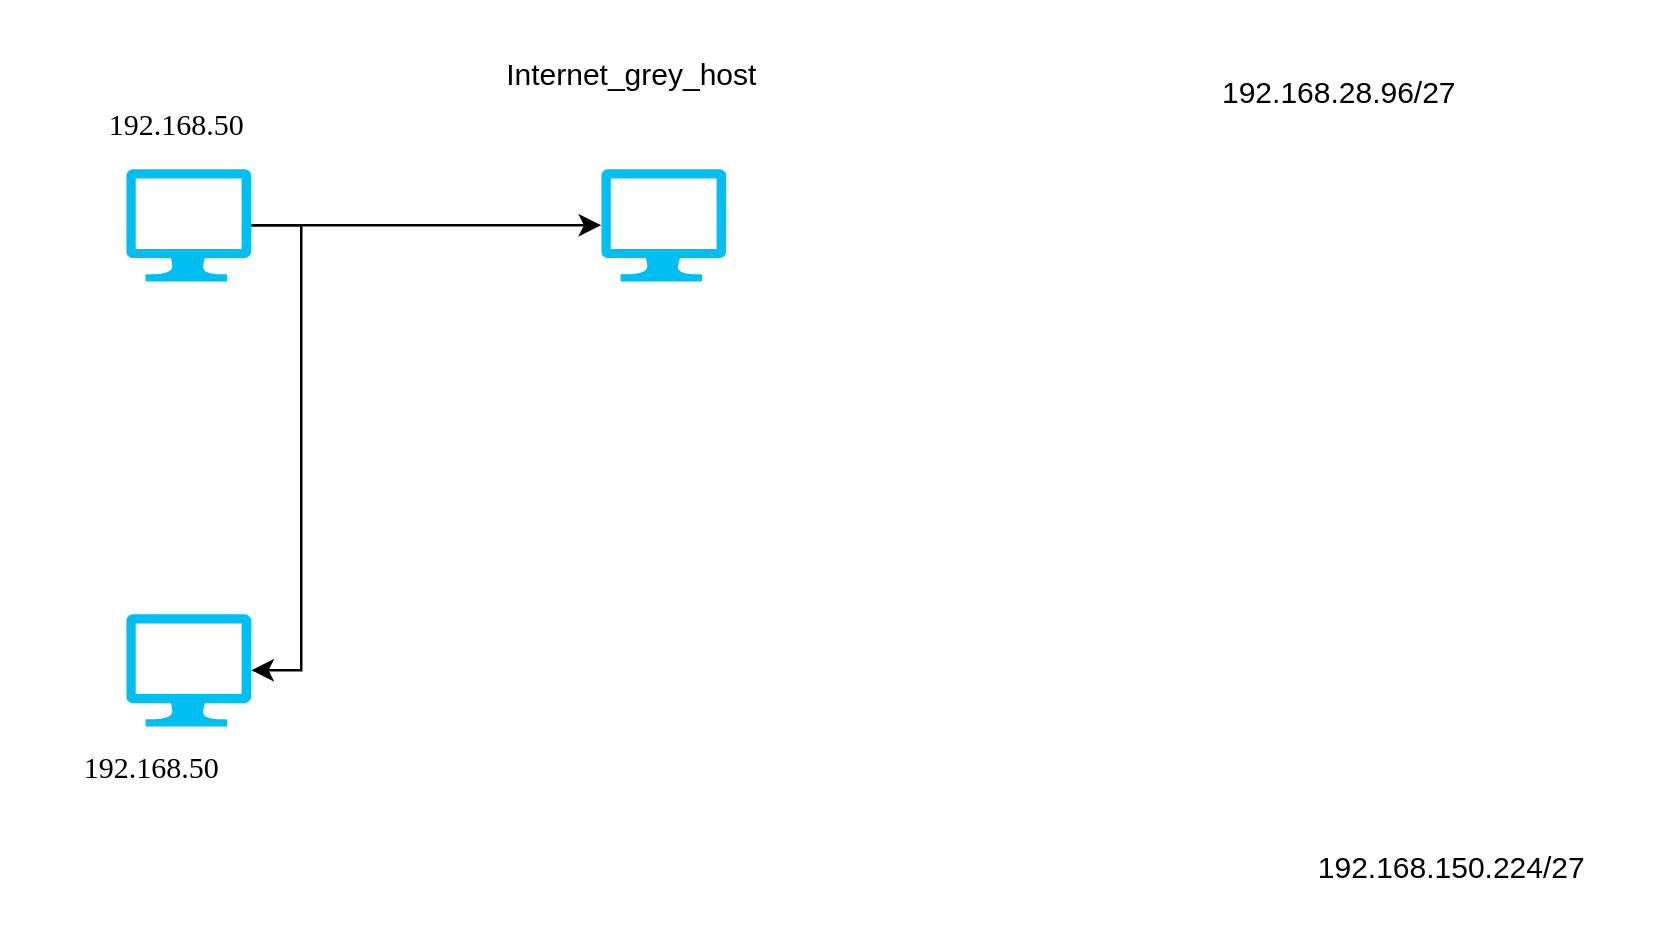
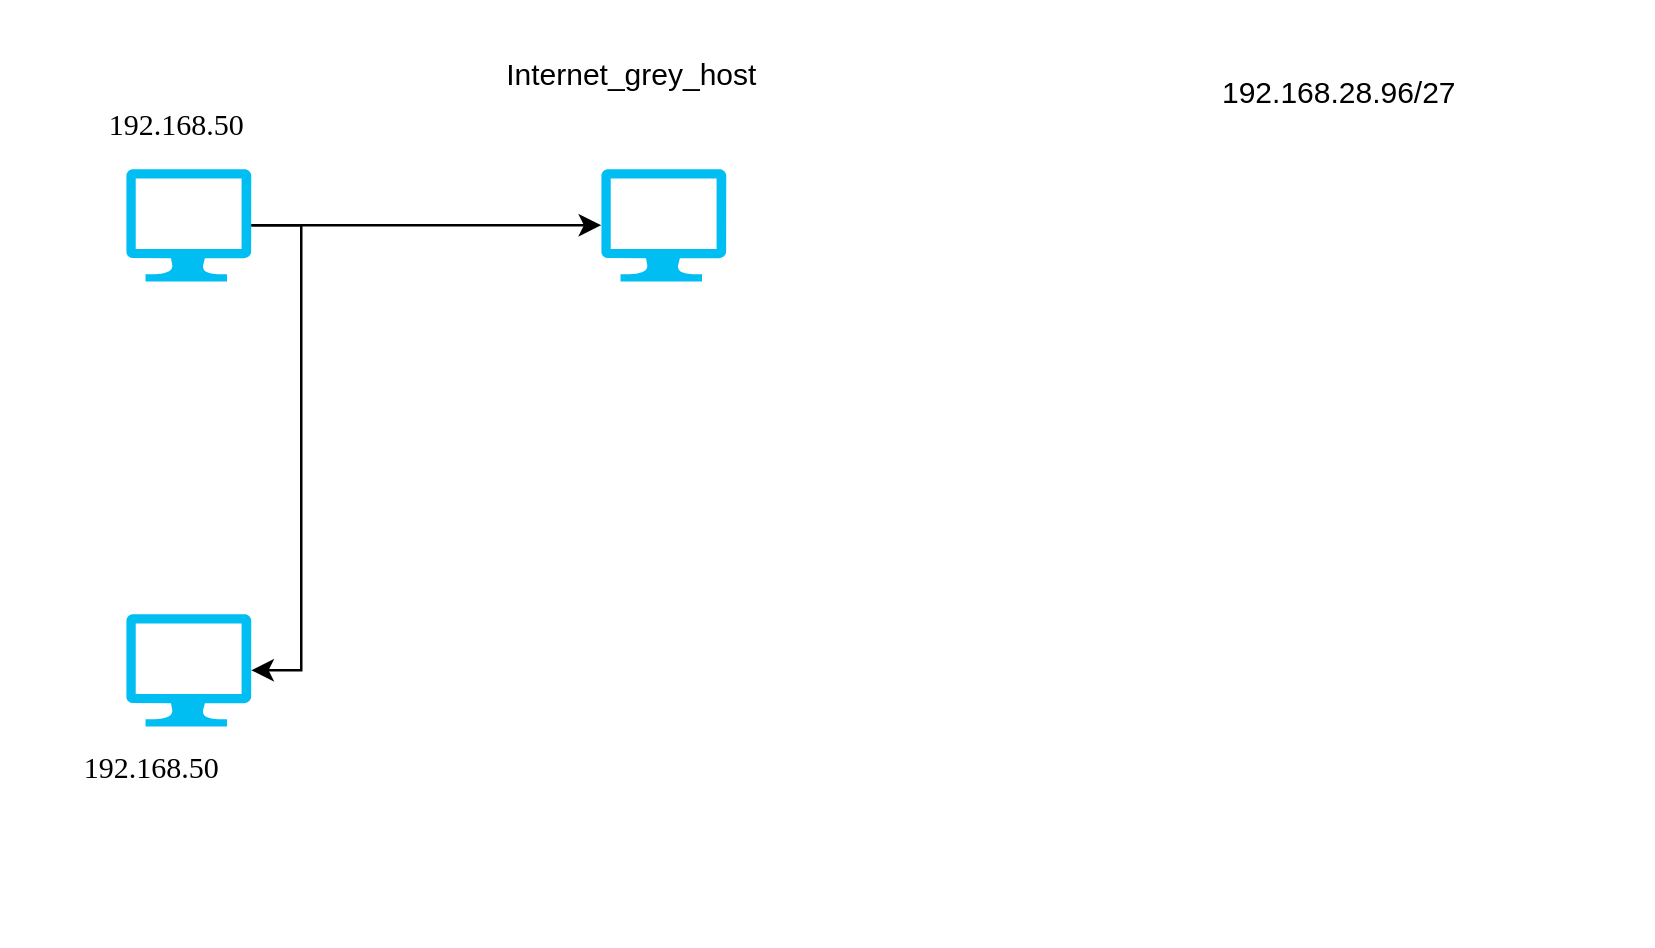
  <mxCell id="0" />
  <mxCell id="1" parent="0" />
  <mxCell id="2" style="edgeStyle=orthogonalEdgeStyle;rounded=0;orthogonalLoop=1;jettySize=auto;html=1;exitX=1;exitY=0.5;exitDx=0;exitDy=0;exitPerimeter=0;entryX=1;entryY=0.5;entryDx=0;entryDy=0;entryPerimeter=0;" edge="1" parent="1" source="4" target="5"><mxGeometry relative="1" as="geometry" /></mxCell>
  <mxCell id="3" style="edgeStyle=orthogonalEdgeStyle;rounded=0;orthogonalLoop=1;jettySize=auto;html=1;" edge="1" parent="1" source="4" target="10"><mxGeometry relative="1" as="geometry" /></mxCell>
  <mxCell id="4" value="" style="verticalLabelPosition=bottom;html=1;verticalAlign=top;align=center;strokeColor=none;fillColor=#00BEF2;shape=mxgraph.azure.computer;pointerEvents=1;" vertex="1" parent="1"><mxGeometry x="50" y="67" width="50" height="45" as="geometry" /></mxCell>
  <mxCell id="5" value="" style="verticalLabelPosition=bottom;html=1;verticalAlign=top;align=center;strokeColor=none;fillColor=#00BEF2;shape=mxgraph.azure.computer;pointerEvents=1;" vertex="1" parent="1"><mxGeometry x="50" y="245" width="50" height="45" as="geometry" /></mxCell>
  <mxCell id="6" value="&lt;font face=&quot;Lucida Console&quot;&gt;192.168.50&lt;/font&gt;" style="text;html=1;resizable=0;autosize=1;align=center;verticalAlign=middle;points=[];fillColor=none;strokeColor=none;rounded=0;" vertex="1" parent="1"><mxGeometry x="30" y="40" width="80" height="20" as="geometry" /></mxCell>
  <mxCell id="7" value="&lt;font face=&quot;Lucida Console&quot;&gt;192.168.50&lt;/font&gt;" style="text;html=1;resizable=0;autosize=1;align=center;verticalAlign=middle;points=[];fillColor=none;strokeColor=none;rounded=0;" vertex="1" parent="1"><mxGeometry x="20" y="297" width="80" height="20" as="geometry" /></mxCell>
  <mxCell id="8" value="&lt;div&gt;192.168.28.96/27&lt;/div&gt;" style="text;html=1;resizable=0;autosize=1;align=center;verticalAlign=middle;points=[];fillColor=none;strokeColor=none;rounded=0;" vertex="1" parent="1"><mxGeometry x="480" y="27" width="110" height="20" as="geometry" /></mxCell>
- <mxCell id="9" value="&lt;div&gt;192.168.150.224/27&lt;/div&gt;" style="text;html=1;resizable=0;autosize=1;align=center;verticalAlign=middle;points=[];fillColor=none;strokeColor=none;rounded=0;" vertex="1" parent="1"><mxGeometry x="520" y="337" width="120" height="20" as="geometry" /></mxCell>
  <mxCell id="10" value="" style="verticalLabelPosition=bottom;html=1;verticalAlign=top;align=center;strokeColor=none;fillColor=#00BEF2;shape=mxgraph.azure.computer;pointerEvents=1;" vertex="1" parent="1"><mxGeometry x="240" y="67" width="50" height="45" as="geometry" /></mxCell>
  <mxCell id="11" value="Internet_grey_host" style="text;html=1;resizable=0;autosize=1;align=center;verticalAlign=middle;points=[];fillColor=none;strokeColor=none;rounded=0;" vertex="1" parent="1"><mxGeometry x="197" y="20" width="110" height="20" as="geometry" /></mxCell>
